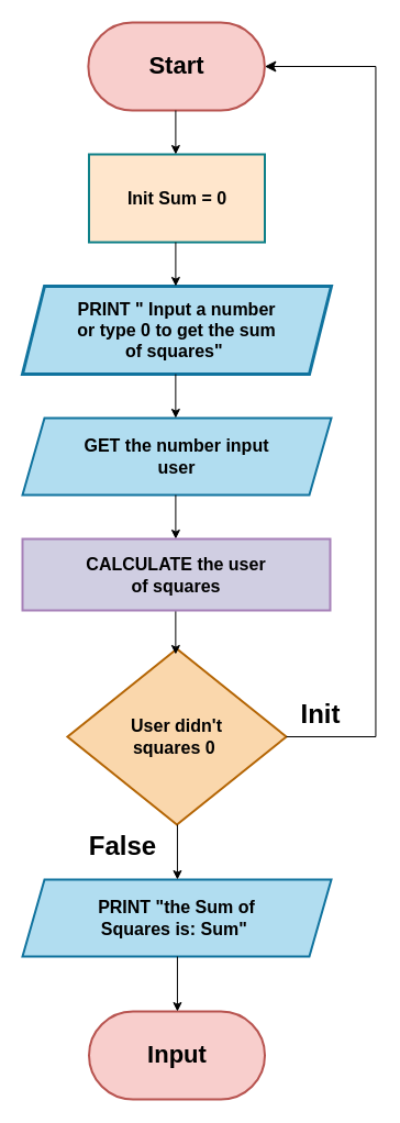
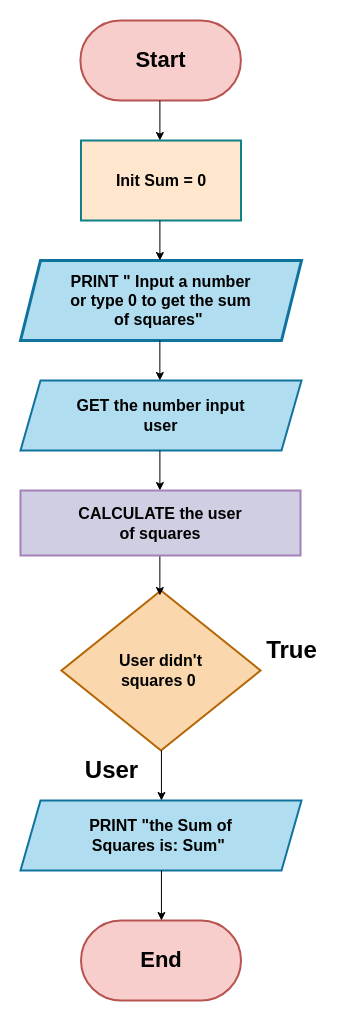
  <mxCell id="0" />
  <mxCell id="1" parent="0" />
  <mxCell id="2" value="Start" style="html=1;dashed=0;whiteSpace=wrap;shape=mxgraph.dfd.start;strokeWidth=2;fontSize=22;fontStyle=1;fillColor=#f8cecc;strokeColor=#b85450;" parent="1" vertex="1"><mxGeometry x="79.88" y="20" width="160.5" height="80" as="geometry" /></mxCell>
  <mxCell id="3" value="Init Sum = 0" style="rounded=0;whiteSpace=wrap;html=1;fontStyle=1;fontSize=16;strokeWidth=2;fillColor=#ffe6cc;strokeColor=#0e8088;fontColor=#000000;" parent="1" vertex="1"><mxGeometry x="80.5" y="140" width="160" height="80" as="geometry" /></mxCell>
- <mxCell id="4" value="Input" style="html=1;dashed=0;whiteSpace=wrap;shape=mxgraph.dfd.start;strokeWidth=2;fontSize=22;fontStyle=1;fillColor=#f8cecc;strokeColor=#b85450;" parent="1" vertex="1"><mxGeometry x="80.51" y="920" width="160" height="80" as="geometry" /></mxCell>
+ <mxCell id="4" value="End" style="html=1;dashed=0;whiteSpace=wrap;shape=mxgraph.dfd.start;strokeWidth=2;fontSize=22;fontStyle=1;fillColor=#f8cecc;strokeColor=#b85450;" parent="1" vertex="1"><mxGeometry x="80.51" y="920" width="160" height="80" as="geometry" /></mxCell>
  <mxCell id="5" value="User didn't squares 0&amp;nbsp;" style="rhombus;whiteSpace=wrap;html=1;fillColor=#fad7ac;strokeColor=#b46504;strokeWidth=2;fontSize=16;spacingRight=50;spacingLeft=50;fontStyle=1" parent="1" vertex="1"><mxGeometry x="60.94" y="590" width="199.13" height="160" as="geometry" /></mxCell>
  <mxCell id="6" value="PRINT &quot; Input a number or type 0 to get the sum of squares&quot;&amp;nbsp;" style="shape=parallelogram;perimeter=parallelogramPerimeter;whiteSpace=wrap;html=1;fixedSize=1;fontSize=16;spacing=5;spacingRight=40;spacingLeft=40;fontStyle=1;fillColor=#b1ddf0;strokeColor=#10739E;strokeWidth=3;" parent="1" vertex="1"><mxGeometry x="20" y="260" width="281" height="80" as="geometry" /></mxCell>
  <mxCell id="7" value="GET the number input user" style="shape=parallelogram;perimeter=parallelogramPerimeter;whiteSpace=wrap;html=1;fixedSize=1;fontSize=16;spacing=5;spacingRight=50;spacingLeft=50;fontStyle=1;fillColor=#b1ddf0;strokeColor=#10739E;strokeWidth=2;" parent="1" vertex="1"><mxGeometry x="20" y="380" width="281" height="70" as="geometry" /></mxCell>
  <mxCell id="8" value="" style="endArrow=classic;html=1;rounded=0;" parent="1" edge="1"><mxGeometry width="50" height="50" relative="1" as="geometry"><mxPoint x="159.4" y="220" as="sourcePoint" /><mxPoint x="159.4" y="260" as="targetPoint" /></mxGeometry></mxCell>
  <mxCell id="9" value="" style="endArrow=classic;html=1;rounded=0;" parent="1" edge="1"><mxGeometry width="50" height="50" relative="1" as="geometry"><mxPoint x="159.4" y="100" as="sourcePoint" /><mxPoint x="159.4" y="140" as="targetPoint" /></mxGeometry></mxCell>
  <mxCell id="10" value="" style="endArrow=classic;html=1;rounded=0;" parent="1" edge="1"><mxGeometry width="50" height="50" relative="1" as="geometry"><mxPoint x="159.37" y="340" as="sourcePoint" /><mxPoint x="159.37" y="380" as="targetPoint" /></mxGeometry></mxCell>
  <mxCell id="11" value="" style="endArrow=classic;html=1;rounded=0;" parent="1" edge="1"><mxGeometry width="50" height="50" relative="1" as="geometry"><mxPoint x="159.4" y="450" as="sourcePoint" /><mxPoint x="159.4" y="490" as="targetPoint" /></mxGeometry></mxCell>
  <mxCell id="12" value="" style="endArrow=classic;html=1;rounded=0;" parent="1" edge="1"><mxGeometry width="50" height="50" relative="1" as="geometry"><mxPoint x="159.37" y="555" as="sourcePoint" /><mxPoint x="159.37" y="595" as="targetPoint" /></mxGeometry></mxCell>
- <mxCell id="13" value="" style="edgeStyle=elbowEdgeStyle;elbow=horizontal;endArrow=classic;html=1;curved=0;rounded=0;endSize=8;startSize=8;entryX=1;entryY=0.5;entryDx=0;entryDy=0;entryPerimeter=0;exitX=1;exitY=0.5;exitDx=0;exitDy=0;" parent="1" source="5" target="2" edge="1"><mxGeometry width="50" height="50" relative="1" as="geometry"><mxPoint x="240.5" y="769" as="sourcePoint" /><mxPoint x="240.38" y="100" as="targetPoint" /><Array as="points"><mxPoint x="341.44" y="389" /></Array></mxGeometry></mxCell>
- <mxCell id="14" value="Init" style="text;strokeColor=none;fillColor=none;html=1;fontSize=24;fontStyle=1;verticalAlign=middle;align=center;" parent="1" vertex="1"><mxGeometry x="240.5" y="630" width="100" height="40" as="geometry" /></mxCell>
- <mxCell id="15" value="False" style="text;strokeColor=none;fillColor=none;html=1;fontSize=24;fontStyle=1;verticalAlign=middle;align=center;" parent="1" vertex="1"><mxGeometry x="60.94" y="750" width="100" height="40" as="geometry" /></mxCell>
+ <mxCell id="14" value="True" style="text;strokeColor=none;fillColor=none;html=1;fontSize=24;fontStyle=1;verticalAlign=middle;align=center;" parent="1" vertex="1"><mxGeometry x="240.5" y="630" width="100" height="40" as="geometry" /></mxCell>
+ <mxCell id="15" value="User" style="text;strokeColor=none;fillColor=none;html=1;fontSize=24;fontStyle=1;verticalAlign=middle;align=center;" parent="1" vertex="1"><mxGeometry x="60.94" y="750" width="100" height="40" as="geometry" /></mxCell>
  <mxCell id="16" value="PRINT &quot;the Sum of Squares is: Sum&quot;&amp;nbsp;" style="shape=parallelogram;perimeter=parallelogramPerimeter;whiteSpace=wrap;html=1;fixedSize=1;fontSize=16;spacing=5;spacingRight=50;spacingLeft=50;fontStyle=1;fillColor=#b1ddf0;strokeColor=#10739e;strokeWidth=2;" parent="1" vertex="1"><mxGeometry x="20" y="800" width="281" height="70" as="geometry" /></mxCell>
  <mxCell id="17" value="" style="endArrow=classic;html=1;rounded=0;" parent="1" edge="1"><mxGeometry width="50" height="50" relative="1" as="geometry"><mxPoint x="160.94" y="750" as="sourcePoint" /><mxPoint x="160.94" y="800" as="targetPoint" /></mxGeometry></mxCell>
  <mxCell id="18" value="" style="endArrow=classic;html=1;rounded=0;" parent="1" edge="1"><mxGeometry width="50" height="50" relative="1" as="geometry"><mxPoint x="160.94" y="870" as="sourcePoint" /><mxPoint x="160.94" y="920" as="targetPoint" /></mxGeometry></mxCell>
  <mxCell id="19" value="CALCULATE the user of squares" style="rounded=0;whiteSpace=wrap;html=1;fillColor=#d0cee2;strokeColor=#A680B8;strokeWidth=2;fontSize=16;fontStyle=1;spacingRight=50;spacingLeft=50;" parent="1" vertex="1"><mxGeometry x="20" y="490" width="280" height="65" as="geometry" /></mxCell>
